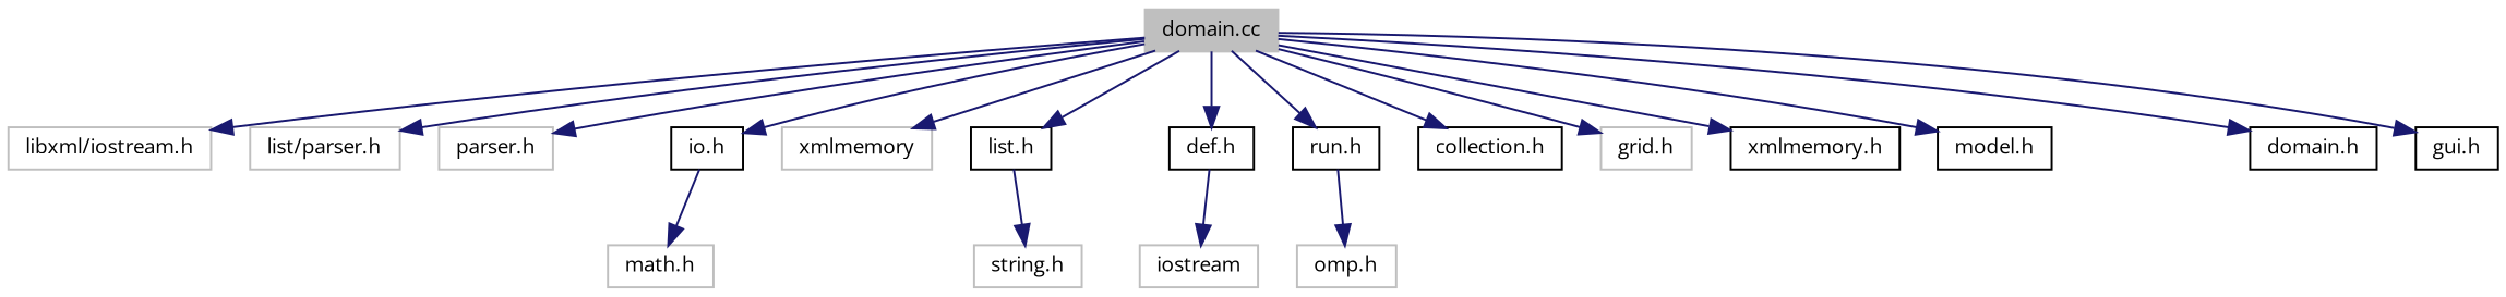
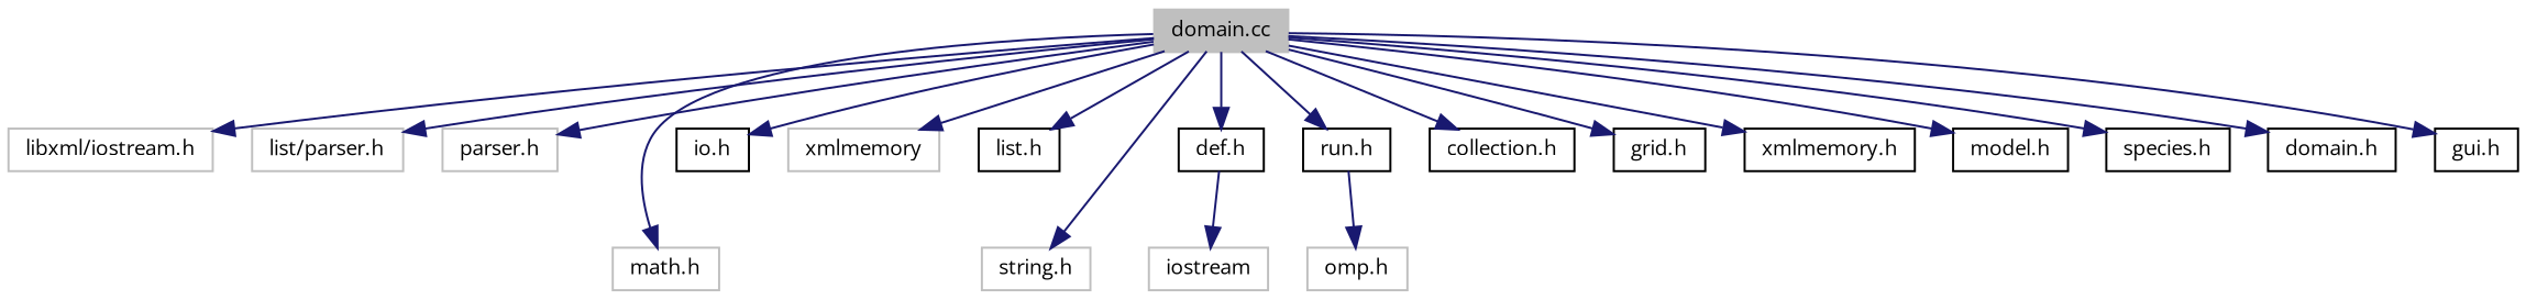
  digraph {
    fontname="Open Sans"
    node [color=black fillcolor=white fontname="Open Sans" fontsize=10 shape=record style=filled]
    edge [color=midnightblue fontname="Open Sans" fontsize=10 labelfontname=FreeSans labelfontsize=10 style=solid]
    n1 [color=grey75 fillcolor=grey75 fontcolor=black height=0.2 label="domain.cc" width=0.4]
    n2 [color=grey75 height=0.2 label="libxml/iostream.h" width=0.4]
    n3 [color=grey75 height=0.2 label="list/parser.h" width=0.4]
    n4 [color=grey75 height=0.2 label="parser.h" width=0.4]
    n5 [color=grey75 height=0.2 label="math.h" width=0.4]
    n6 [color=grey75 height=0.2 label="string.h" width=0.4]
    n7 [color=grey75 height=0.2 label=xmlmemory width=0.4]
    n8 [height=0.2 label="def.h" width=0.4]
    n9 [height=0.2 label="io.h" width=0.4]
    n10 [height=0.2 label="run.h" width=0.4]
    n11 [height=0.2 label="list.h" width=0.4]
    n12 [height=0.2 label="collection.h" width=0.4]
-   n13 [color=grey75 height=0.2 label="grid.h" width=0.4]
+   n13 [height=0.2 label="grid.h" width=0.4]
    n14 [height=0.2 label="xmlmemory.h" width=0.4]
    n15 [height=0.2 label="model.h" width=0.4]
+   n16 [height=0.2 label="species.h" width=0.4]
    n17 [height=0.2 label="domain.h" width=0.4]
    n18 [height=0.2 label="gui.h" width=0.4]
    n19 [color=grey75 height=0.2 label=iostream width=0.4]
    n20 [color=grey75 height=0.2 label="omp.h" width=0.4]
    n1 -> n2
    n1 -> n3
    n1 -> n4
-   n9 -> n5
-   n11 -> n6
+   n1 -> n5
+   n1 -> n6
    n1 -> n7
    n1 -> n8
    n1 -> n9
    n1 -> n10
    n1 -> n11
    n1 -> n12
    n1 -> n13
    n1 -> n14
    n1 -> n15
+   n1 -> n16
    n1 -> n17
    n1 -> n18
    n8 -> n19
    n10 -> n20
  }
